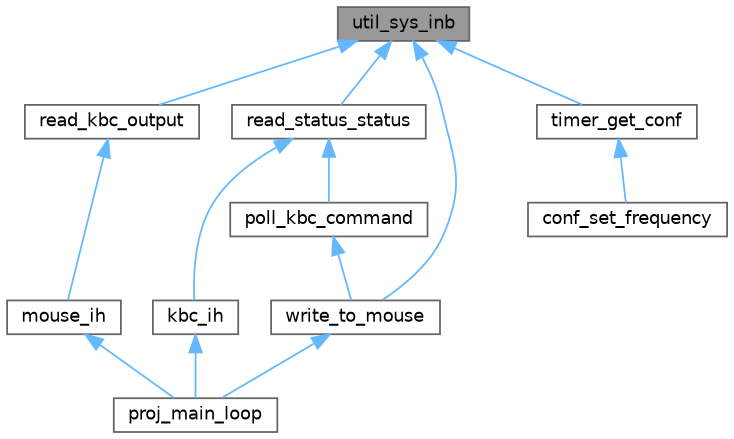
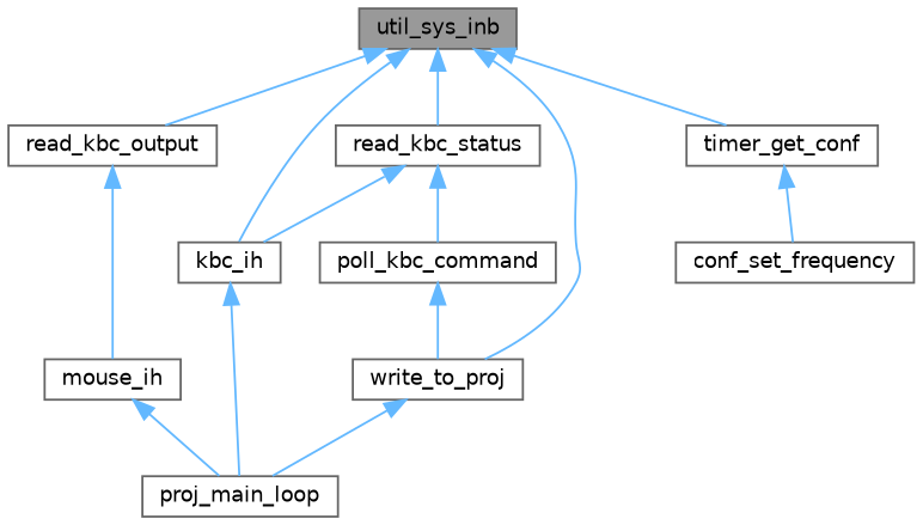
  digraph {
    rankdir=TB
    node [color=grey40 fillcolor=white fontname=Helvetica fontsize=10 shape=box style=filled]
    edge [color=steelblue1 dir=back fontname=Helvetica fontsize=10 labelfontname=Helvetica labelfontsize=10 style=solid]
    n1 [color=gray40 fillcolor=grey60 fontcolor=black height=0.2 label=util_sys_inb width=0.4]
    n2 [height=0.2 label=kbc_ih width=0.4]
    n3 [height=0.2 label=read_kbc_output width=0.4]
-   n4 [height=0.2 label=read_status_status width=0.4]
-   n5 [height=0.2 label=write_to_mouse width=0.4]
+   n4 [height=0.2 label=read_kbc_status width=0.4]
+   n5 [height=0.2 label=write_to_proj width=0.4]
    n6 [height=0.2 label=timer_get_conf width=0.4]
    n7 [height=0.2 label=proj_main_loop width=0.4]
    n8 [height=0.2 label=mouse_ih width=0.4]
    n9 [height=0.2 label=poll_kbc_command width=0.4]
    n10 [height=0.2 label=conf_set_frequency width=0.4]
+   n1 -> n2
    n1 -> n3
    n1 -> n4
    n1 -> n5
    n1 -> n6
    n2 -> n7
    n3 -> n8
    n4 -> n2
    n4 -> n9
    n5 -> n7
    n6 -> n10
    n8 -> n7
    n9 -> n5
  }
